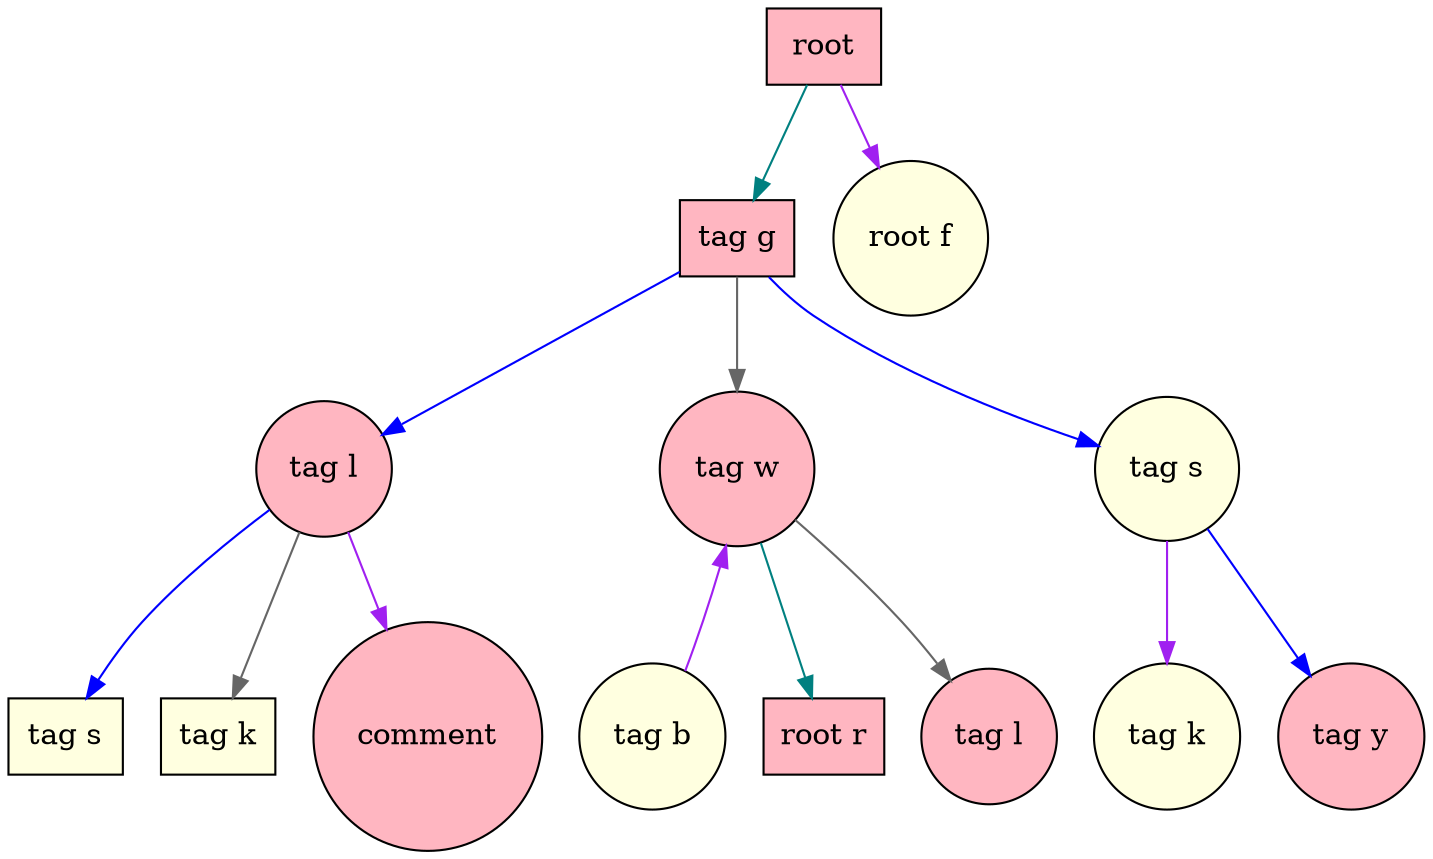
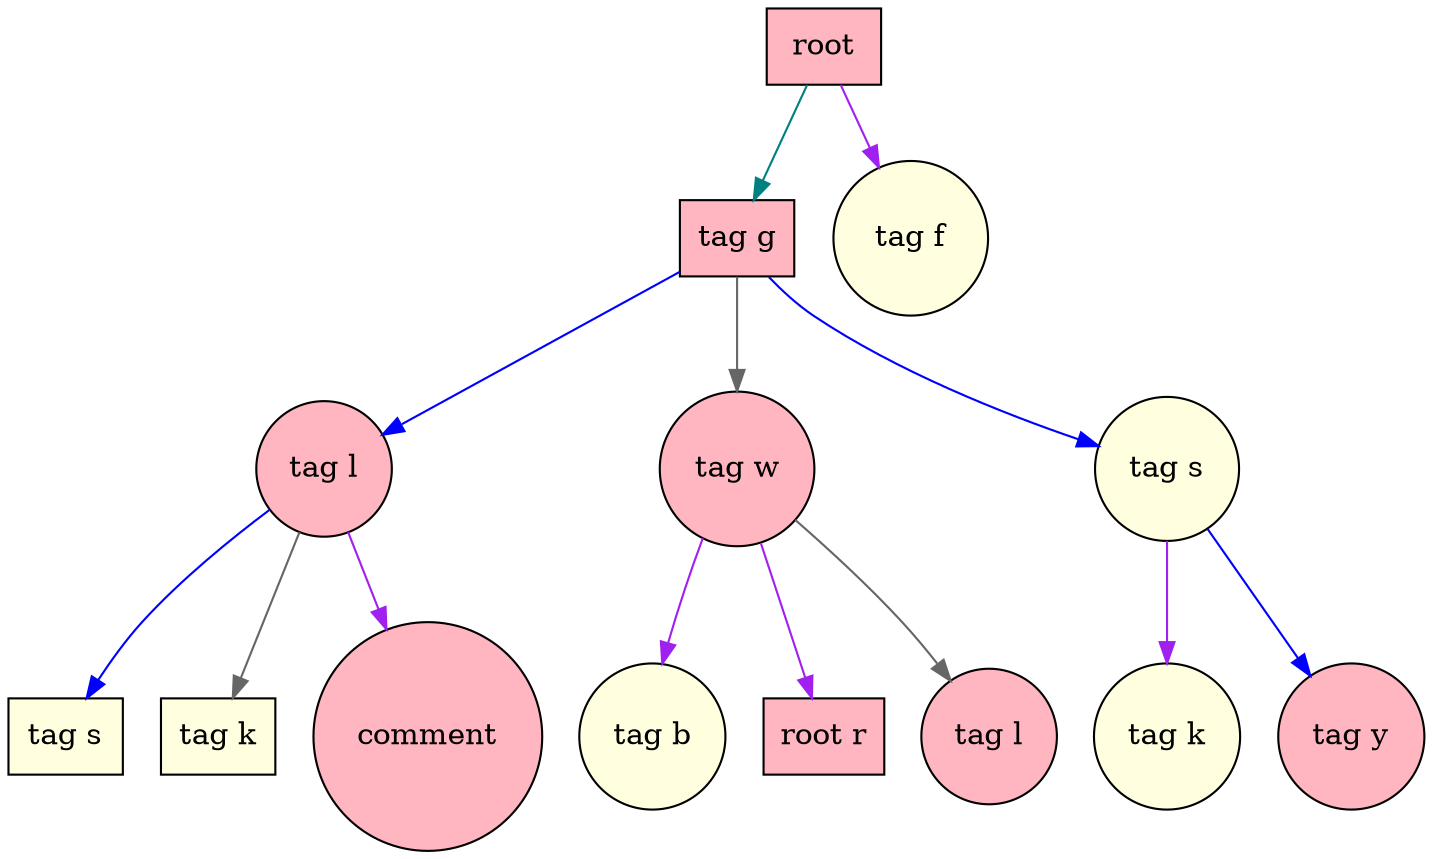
  digraph {
    node [fillcolor=lightpink shape=circle style=filled]
    edge [color=purple]
    n1 [label=root shape=box]
    n2 [label="tag g" shape=box]
-   n3 [fillcolor=lightyellow label="root f"]
+   n3 [fillcolor=lightyellow label="tag f"]
    n4 [label="tag l"]
    n5 [label="tag w"]
    n6 [fillcolor=lightyellow label="tag s"]
    n7 [fillcolor=lightyellow label="tag s" shape=box]
    n8 [fillcolor=lightyellow label="tag k" shape=box]
    n9 [label=comment]
    n10 [fillcolor=lightyellow label="tag b"]
    n11 [label="root r" shape=box]
    n12 [label="tag l"]
    n13 [fillcolor=lightyellow label="tag k"]
    n14 [label="tag y"]
    n1 -> n2 [color=teal]
    n1 -> n3
    n2 -> n4 [color=blue]
    n2 -> n5 [color=gray40]
    n2 -> n6 [color=blue]
    n4 -> n7 [color=blue]
    n4 -> n8 [color=gray40]
    n4 -> n9
-   n10 -> n5
-   n5 -> n11 [color=teal]
+   n5 -> n10
+   n5 -> n11
    n5 -> n12 [color=gray40]
    n6 -> n13
    n6 -> n14 [color=blue]
  }
